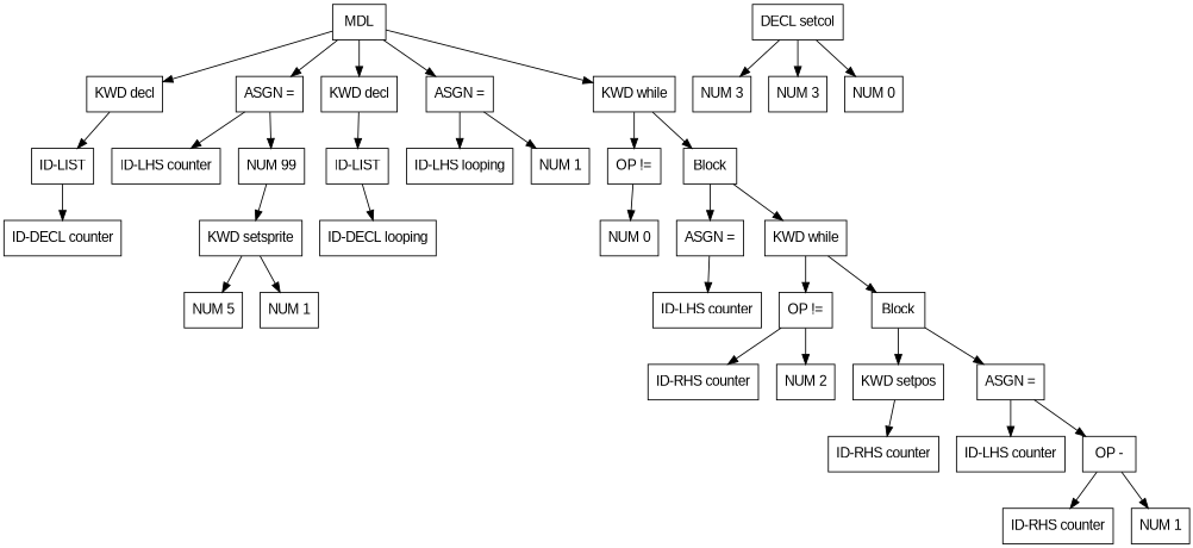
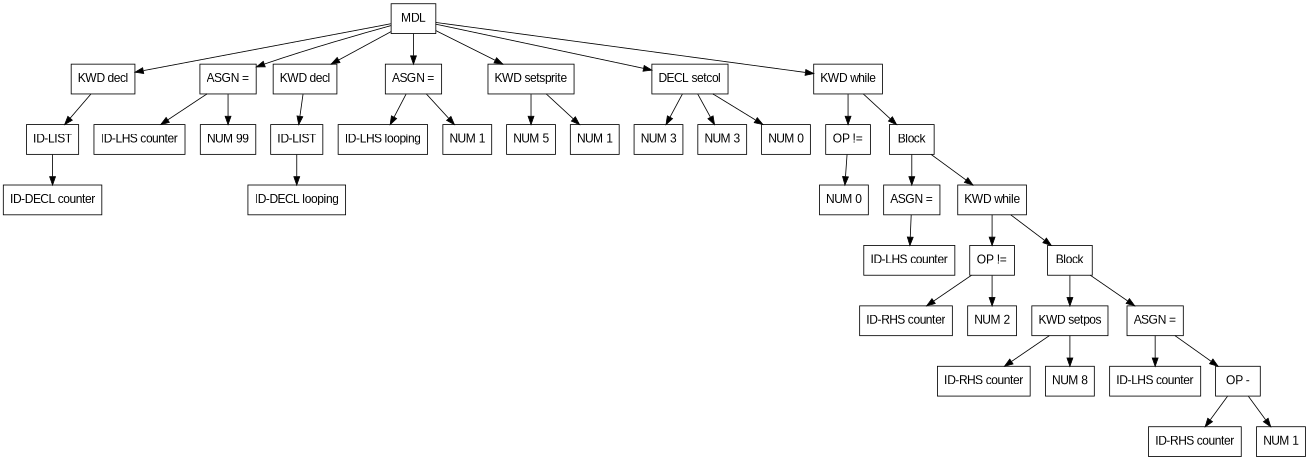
  digraph {
    fontname="Liberation Sans"
    node [fontname="Liberation Sans" shape=record]
    edge [fontname="Liberation Sans"]
    n1 [label="MDL " uuid="b0ffacba-c909-4054-8dda-8d75e76a4583"]
    n2 [label="KWD decl" uuid="f8b7757d-50af-438b-a542-db88e88d483e"]
    n3 [label="ASGN =" uuid="b2ce46a5-3e71-4744-a2b0-87c7c570e6d6"]
    n4 [label="KWD decl" uuid="b57a0986-9e4d-4460-a9c2-abbfc3aacd6a"]
    n5 [label="ASGN =" uuid="5ba4850e-0bc4-415b-b7d8-9eba7c0f316e"]
    n6 [label="KWD setsprite" uuid="a14909e5-af54-4a64-8ff8-89504de511a0"]
    n7 [label="DECL setcol" uuid="66cc78a3-0cc8-4ae6-8b3f-99bb61e15360"]
    n8 [label="KWD while" uuid="2082ebe5-901a-4c69-8138-e8961eea8ee0"]
    n9 [label="ID-LIST " uuid="db937cad-0825-4d28-8184-db0a45c5aa49"]
    n10 [label="ID-LHS counter" uuid="65eb05b8-fdf7-473a-9c3c-6ea5ae8792d6"]
    n11 [label="NUM 99" uuid="95a681d6-7429-43b9-8f4f-76e48f502d05"]
    n12 [label="ID-LIST " uuid="ee112516-e323-413e-8e2f-c17408e0bbde"]
    n13 [label="ID-LHS looping" uuid="0cffe14b-5c4a-418e-8482-2296b6a9dd63"]
    n14 [label="NUM 1" uuid="01872429-99ee-4466-93a4-2f9ee220451f"]
    n15 [label="NUM 5" uuid="7d87f3f5-ea4b-4ca0-9968-b750e158233e"]
    n16 [label="NUM 1" uuid="b83c500b-69e4-4089-b4a5-ea7fb300d1a5"]
    n17 [label="NUM 3" uuid="8c8e9341-5a5e-48f5-ba69-30fdb2e04ba0"]
    n18 [label="NUM 3" uuid="eead7246-4e53-4e06-b84a-e602691ab1b7"]
    n19 [label="NUM 0" uuid="d88870f3-2d46-4cef-874f-4b42d3ed7145"]
    n20 [label="OP !=" uuid="7bde4fca-8d71-4391-888c-3bfe2377378e"]
    n21 [label="Block " uuid="bb306b9d-eaf0-4354-b67e-c4b0a7ba5360"]
    n22 [label="ID-DECL counter" uuid="f1bca5ef-6ba9-4774-ba13-3fc1b3bdd4f5"]
    n23 [label="ID-DECL looping" uuid="90023cf0-8313-4d84-9310-6648d2c80353"]
    n24 [label="NUM 0" uuid="cde9e18f-ff62-464f-a842-720bdd4b1bdc"]
    n25 [label="ASGN =" uuid="cfeadbd1-7317-4304-965d-3f1a8e38f774"]
    n26 [label="KWD while" uuid="495aa53c-f8a6-47c5-8e1d-5ea5bdc7164c"]
    n27 [label="ID-LHS counter" uuid="f4ed82d3-f7ee-4e75-961d-f89d3ff9c1dd"]
    n28 [label="OP !=" uuid="ec006126-6b81-4215-bbba-b9d6638d0d2e"]
    n29 [label="Block " uuid="59a3a6d1-e355-4866-8d0c-efeab85c9f80"]
    n30 [label="ID-RHS counter" uuid="5db5002b-6f08-4fe3-9b91-acac15b457f8"]
    n31 [label="NUM 2" uuid="d01fdcd1-3c02-44da-adfd-4b0b061d302d"]
    n32 [label="KWD setpos" uuid="2efff9d0-3866-464c-9be3-c0cf568230c5"]
    n33 [label="ASGN =" uuid="5b83a00c-58cc-43bb-89a2-44623bc5852e"]
    n34 [label="ID-RHS counter" uuid="04e7122a-542b-4555-a640-2f76ccc7cf7b"]
+   n35 [label="NUM 8" uuid="7c3629b4-5a7b-43c7-aab9-4edc2b84f639"]
    n36 [label="ID-LHS counter" uuid="23c61b9d-2f4a-4c1e-927b-1631a6881ed5"]
    n37 [label="OP -" uuid="c10e2287-5d77-4812-a29a-34c6d0155ff5"]
    n38 [label="ID-RHS counter" uuid="ada27cdb-78b8-493a-821f-8d7dc73d48d7"]
    n39 [label="NUM 1" uuid="a104a008-7a44-4e3f-a32d-228207818dd7"]
    n1 -> n2
    n1 -> n3
    n1 -> n4
    n1 -> n5
-   n11 -> n6
+   n1 -> n6
+   n1 -> n7
    n1 -> n8
    n2 -> n9
    n3 -> n10
    n3 -> n11
    n4 -> n12
    n5 -> n13
    n5 -> n14
    n6 -> n15
    n6 -> n16
    n7 -> n17
    n7 -> n18
    n7 -> n19
    n8 -> n20
    n8 -> n21
    n9 -> n22
    n12 -> n23
    n20 -> n24
    n21 -> n25
    n21 -> n26
    n25 -> n27
    n26 -> n28
    n26 -> n29
    n28 -> n30
    n28 -> n31
    n29 -> n32
    n29 -> n33
    n32 -> n34
+   n32 -> n35
    n33 -> n36
    n33 -> n37
    n37 -> n38
    n37 -> n39
  }
